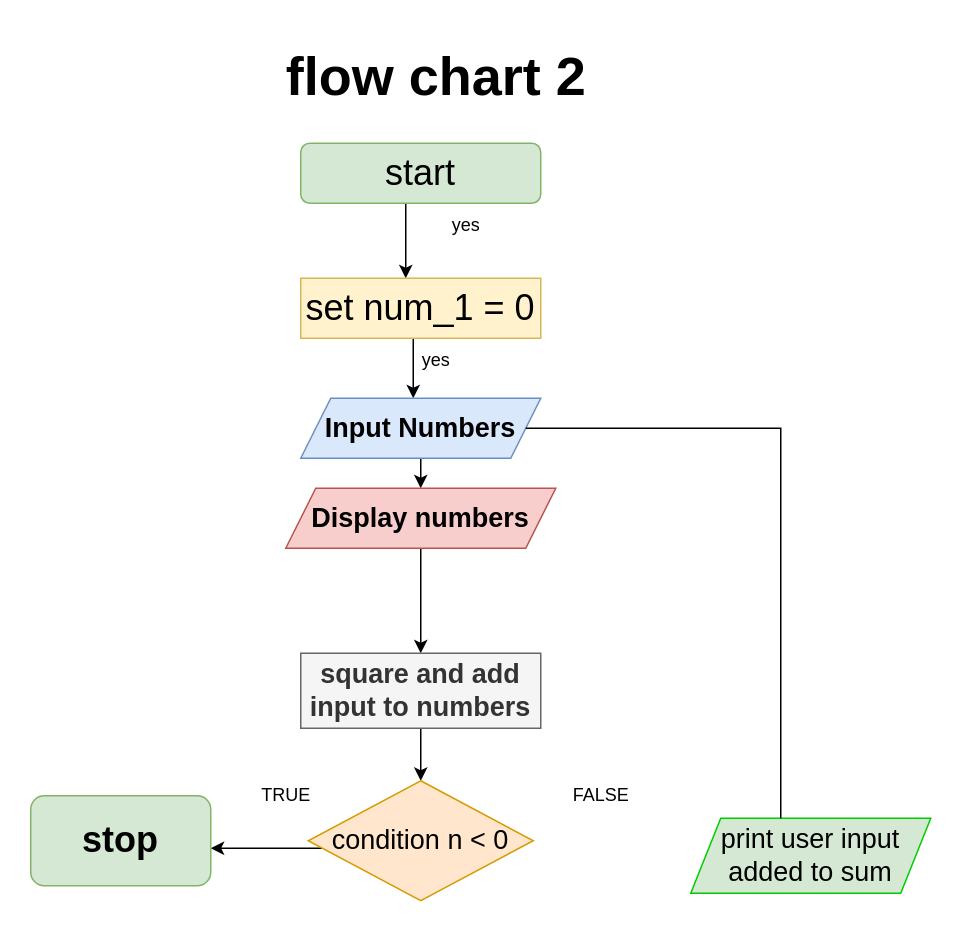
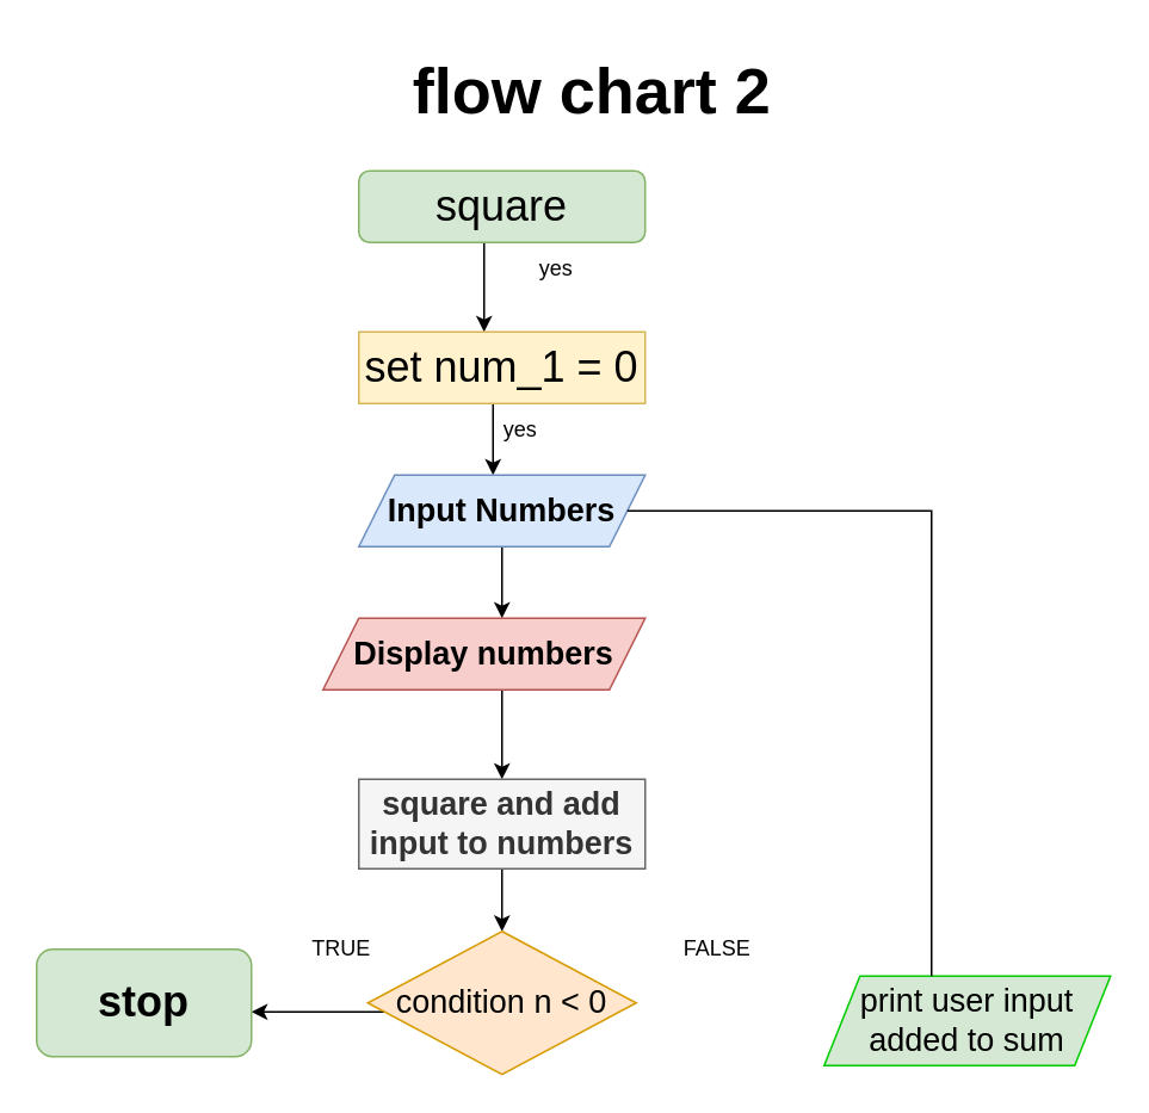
  <mxCell id="0" />
  <mxCell id="1" parent="0" />
  <mxCell id="2" value="" style="edgeStyle=orthogonalEdgeStyle;rounded=0;orthogonalLoop=1;jettySize=auto;html=1;" edge="1" parent="1" source="3" target="5"><mxGeometry relative="1" as="geometry"><Array as="points"><mxPoint x="270" y="165" /><mxPoint x="270" y="165" /></Array></mxGeometry></mxCell>
- <mxCell id="3" value="&lt;font style=&quot;font-size: 24px;&quot;&gt;start&lt;/font&gt;" style="rounded=1;whiteSpace=wrap;html=1;fontSize=12;glass=0;strokeWidth=1;shadow=0;fillColor=#d5e8d4;strokeColor=#82b366;" parent="1" vertex="1"><mxGeometry x="200" y="95" width="160" height="40" as="geometry" /></mxCell>
+ <mxCell id="3" value="&lt;font style=&quot;font-size: 24px;&quot;&gt;square&lt;/font&gt;" style="rounded=1;whiteSpace=wrap;html=1;fontSize=12;glass=0;strokeWidth=1;shadow=0;fillColor=#d5e8d4;strokeColor=#82b366;" parent="1" vertex="1"><mxGeometry x="200" y="95" width="160" height="40" as="geometry" /></mxCell>
  <mxCell id="4" value="" style="edgeStyle=orthogonalEdgeStyle;rounded=0;orthogonalLoop=1;jettySize=auto;html=1;" edge="1" parent="1" source="5" target="7"><mxGeometry relative="1" as="geometry"><Array as="points"><mxPoint x="275" y="245" /><mxPoint x="275" y="245" /></Array></mxGeometry></mxCell>
  <mxCell id="5" value="&lt;font style=&quot;font-size: 24px;&quot;&gt;set num_1 = 0&lt;/font&gt;" style="rounded=0;whiteSpace=wrap;html=1;fillColor=#fff2cc;strokeColor=#d6b656;" vertex="1" parent="1"><mxGeometry x="200" y="185" width="160" height="40" as="geometry" /></mxCell>
  <mxCell id="6" value="" style="edgeStyle=orthogonalEdgeStyle;rounded=0;orthogonalLoop=1;jettySize=auto;html=1;" edge="1" parent="1" source="7" target="9"><mxGeometry relative="1" as="geometry"><Array as="points"><mxPoint x="280" y="325" /><mxPoint x="280" y="325" /></Array></mxGeometry></mxCell>
  <mxCell id="7" value="&lt;font style=&quot;font-size: 18px;&quot;&gt;&lt;b&gt;Input Numbers&lt;/b&gt;&lt;/font&gt;" style="shape=parallelogram;perimeter=parallelogramPerimeter;whiteSpace=wrap;html=1;fixedSize=1;fillColor=#dae8fc;strokeColor=#6c8ebf;" vertex="1" parent="1"><mxGeometry x="200" y="265" width="160" height="40" as="geometry" /></mxCell>
  <mxCell id="8" value="" style="edgeStyle=orthogonalEdgeStyle;rounded=0;orthogonalLoop=1;jettySize=auto;html=1;" edge="1" parent="1" source="9" target="11"><mxGeometry relative="1" as="geometry"><Array as="points"><mxPoint x="280" y="405" /><mxPoint x="280" y="405" /></Array></mxGeometry></mxCell>
- <mxCell id="9" value="&lt;font style=&quot;font-size: 18px;&quot;&gt;&lt;b&gt;Display numbers&lt;/b&gt;&lt;/font&gt;" style="shape=parallelogram;perimeter=parallelogramPerimeter;whiteSpace=wrap;html=1;fixedSize=1;fillColor=#f8cecc;strokeColor=#b85450;" vertex="1" parent="1"><mxGeometry x="190" y="325" width="180" height="40" as="geometry" /></mxCell>
+ <mxCell id="9" value="&lt;font style=&quot;font-size: 18px;&quot;&gt;&lt;b&gt;Display numbers&lt;/b&gt;&lt;/font&gt;" style="shape=parallelogram;perimeter=parallelogramPerimeter;whiteSpace=wrap;html=1;fixedSize=1;fillColor=#f8cecc;strokeColor=#b85450;" vertex="1" parent="1"><mxGeometry x="180" y="345" width="180" height="40" as="geometry" /></mxCell>
  <mxCell id="10" value="" style="edgeStyle=orthogonalEdgeStyle;rounded=0;orthogonalLoop=1;jettySize=auto;html=1;" edge="1" parent="1" source="11" target="13"><mxGeometry relative="1" as="geometry"><Array as="points"><mxPoint x="330" y="525" /><mxPoint x="330" y="525" /></Array></mxGeometry></mxCell>
  <mxCell id="11" value="&lt;font style=&quot;font-size: 18px;&quot;&gt;&lt;b&gt;square and add input to numbers&lt;/b&gt;&lt;/font&gt;" style="rounded=0;whiteSpace=wrap;html=1;fillColor=#f5f5f5;strokeColor=#666666;fontColor=#333333;" vertex="1" parent="1"><mxGeometry x="200" y="435" width="160" height="50" as="geometry" /></mxCell>
  <mxCell id="12" value="" style="edgeStyle=orthogonalEdgeStyle;rounded=0;orthogonalLoop=1;jettySize=auto;html=1;" edge="1" parent="1" source="13" target="14"><mxGeometry relative="1" as="geometry"><Array as="points"><mxPoint x="170" y="565" /><mxPoint x="170" y="565" /></Array></mxGeometry></mxCell>
  <mxCell id="13" value="&lt;font style=&quot;font-size: 18px;&quot;&gt;condition n &amp;lt; 0&lt;/font&gt;" style="rhombus;whiteSpace=wrap;html=1;fillColor=#ffe6cc;strokeColor=#d79b00;" vertex="1" parent="1"><mxGeometry x="205" y="520" width="150" height="80" as="geometry" /></mxCell>
  <mxCell id="14" value="&lt;font style=&quot;font-size: 24px;&quot;&gt;&lt;b style=&quot;&quot;&gt;stop&lt;/b&gt;&lt;/font&gt;" style="rounded=1;whiteSpace=wrap;html=1;fillColor=#d5e8d4;strokeColor=#82b366;" vertex="1" parent="1"><mxGeometry x="20" y="530" width="120" height="60" as="geometry" /></mxCell>
  <mxCell id="15" value="&lt;font style=&quot;font-size: 18px;&quot;&gt;print user input added to sum&lt;/font&gt;" style="shape=parallelogram;perimeter=parallelogramPerimeter;whiteSpace=wrap;html=1;fixedSize=1;fillColor=#d5e8d4;strokeColor=#00CC00;" vertex="1" parent="1"><mxGeometry x="460" y="545" width="160" height="50" as="geometry" /></mxCell>
  <mxCell id="16" value="TRUE" style="text;html=1;align=center;verticalAlign=middle;resizable=0;points=[];autosize=1;strokeColor=none;fillColor=none;" vertex="1" parent="1"><mxGeometry x="160" y="515" width="60" height="30" as="geometry" /></mxCell>
  <mxCell id="17" value="FALSE" style="text;html=1;align=center;verticalAlign=middle;resizable=0;points=[];autosize=1;strokeColor=none;fillColor=none;" vertex="1" parent="1"><mxGeometry x="370" y="515" width="60" height="30" as="geometry" /></mxCell>
  <mxCell id="18" value="" style="endArrow=none;html=1;rounded=0;" edge="1" parent="1"><mxGeometry x="0.915" width="50" height="50" relative="1" as="geometry"><mxPoint x="520" y="545" as="sourcePoint" /><mxPoint x="510" y="285" as="targetPoint" /><Array as="points"><mxPoint x="520" y="285" /><mxPoint x="350" y="285" /></Array><mxPoint as="offset" /></mxGeometry></mxCell>
  <mxCell id="19" value="yes" style="text;html=1;align=center;verticalAlign=middle;resizable=0;points=[];autosize=1;strokeColor=none;fillColor=none;" vertex="1" parent="1"><mxGeometry x="290" y="135" width="40" height="30" as="geometry" /></mxCell>
  <mxCell id="20" value="yes" style="text;html=1;align=center;verticalAlign=middle;resizable=0;points=[];autosize=1;strokeColor=none;fillColor=none;" vertex="1" parent="1"><mxGeometry x="270" y="225" width="40" height="30" as="geometry" /></mxCell>
- <mxCell id="21" value="&lt;font style=&quot;font-size: 36px;&quot;&gt;&lt;b&gt;flow chart 2&lt;/b&gt;&lt;/font&gt;" style="text;html=1;align=center;verticalAlign=middle;resizable=0;points=[];autosize=1;strokeColor=none;fillColor=none;" vertex="1" parent="1"><mxGeometry x="180" y="20" width="220" height="60" as="geometry" /></mxCell>
+ <mxCell id="21" value="&lt;font style=&quot;font-size: 36px;&quot;&gt;&lt;b&gt;flow chart 2&lt;/b&gt;&lt;/font&gt;" style="text;html=1;align=center;verticalAlign=middle;resizable=0;points=[];autosize=1;strokeColor=none;fillColor=none;" vertex="1" parent="1"><mxGeometry x="220" y="20" width="220" height="60" as="geometry" /></mxCell>
